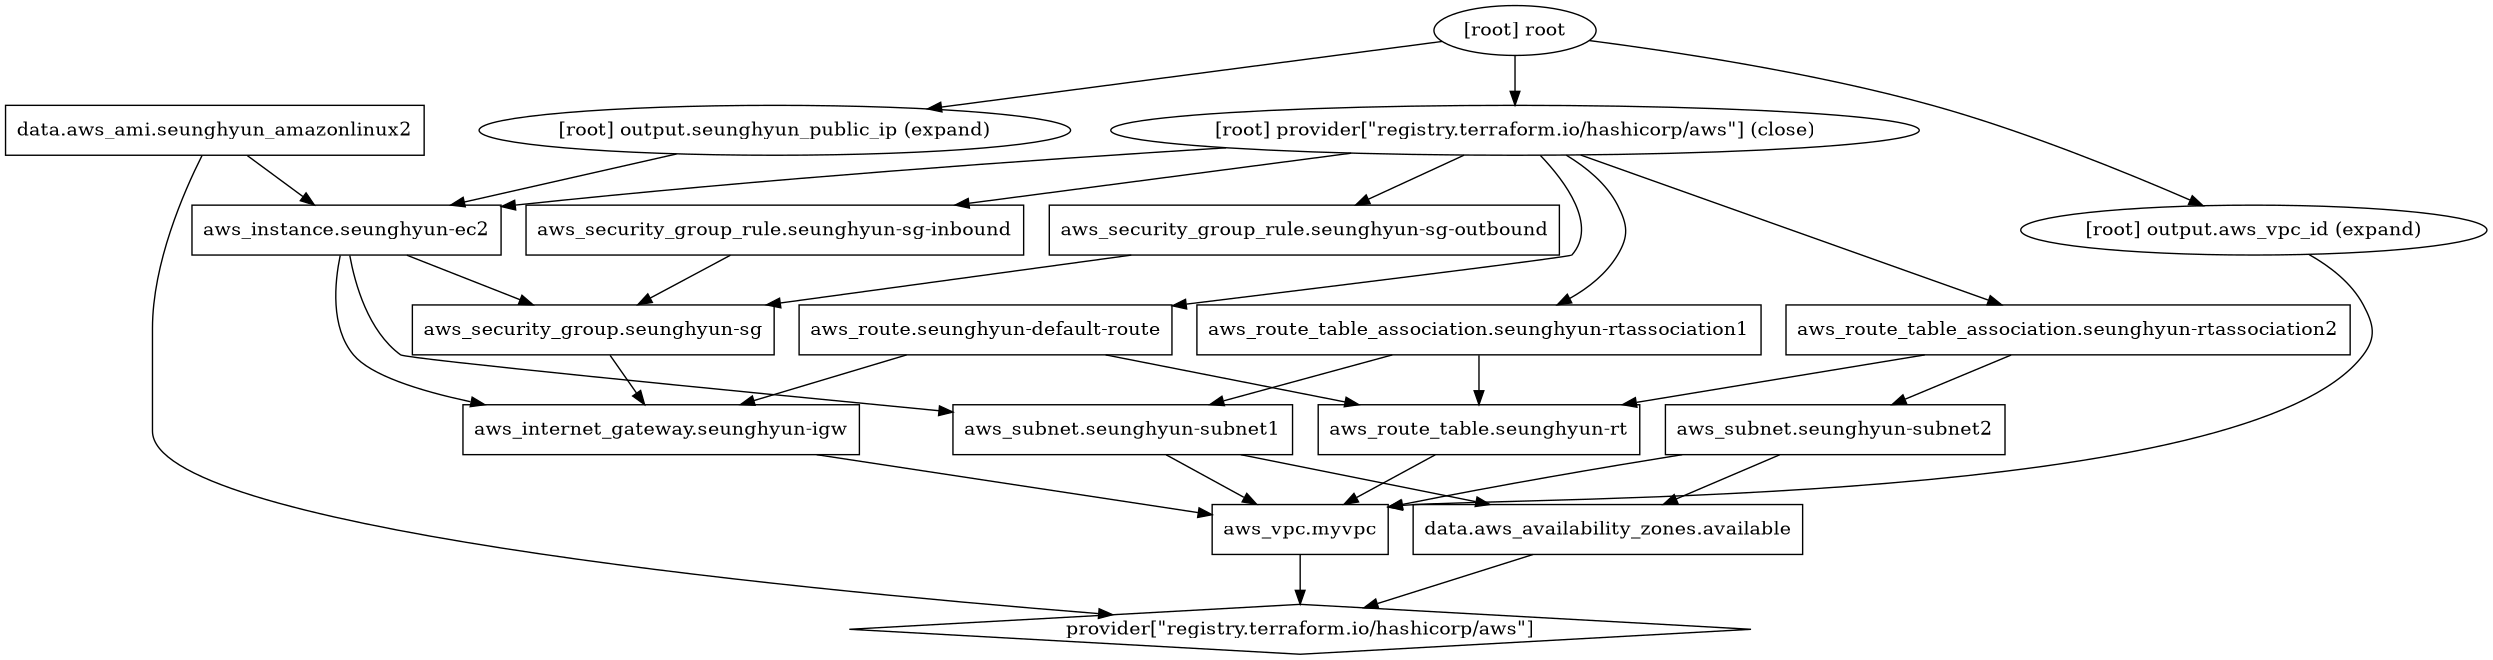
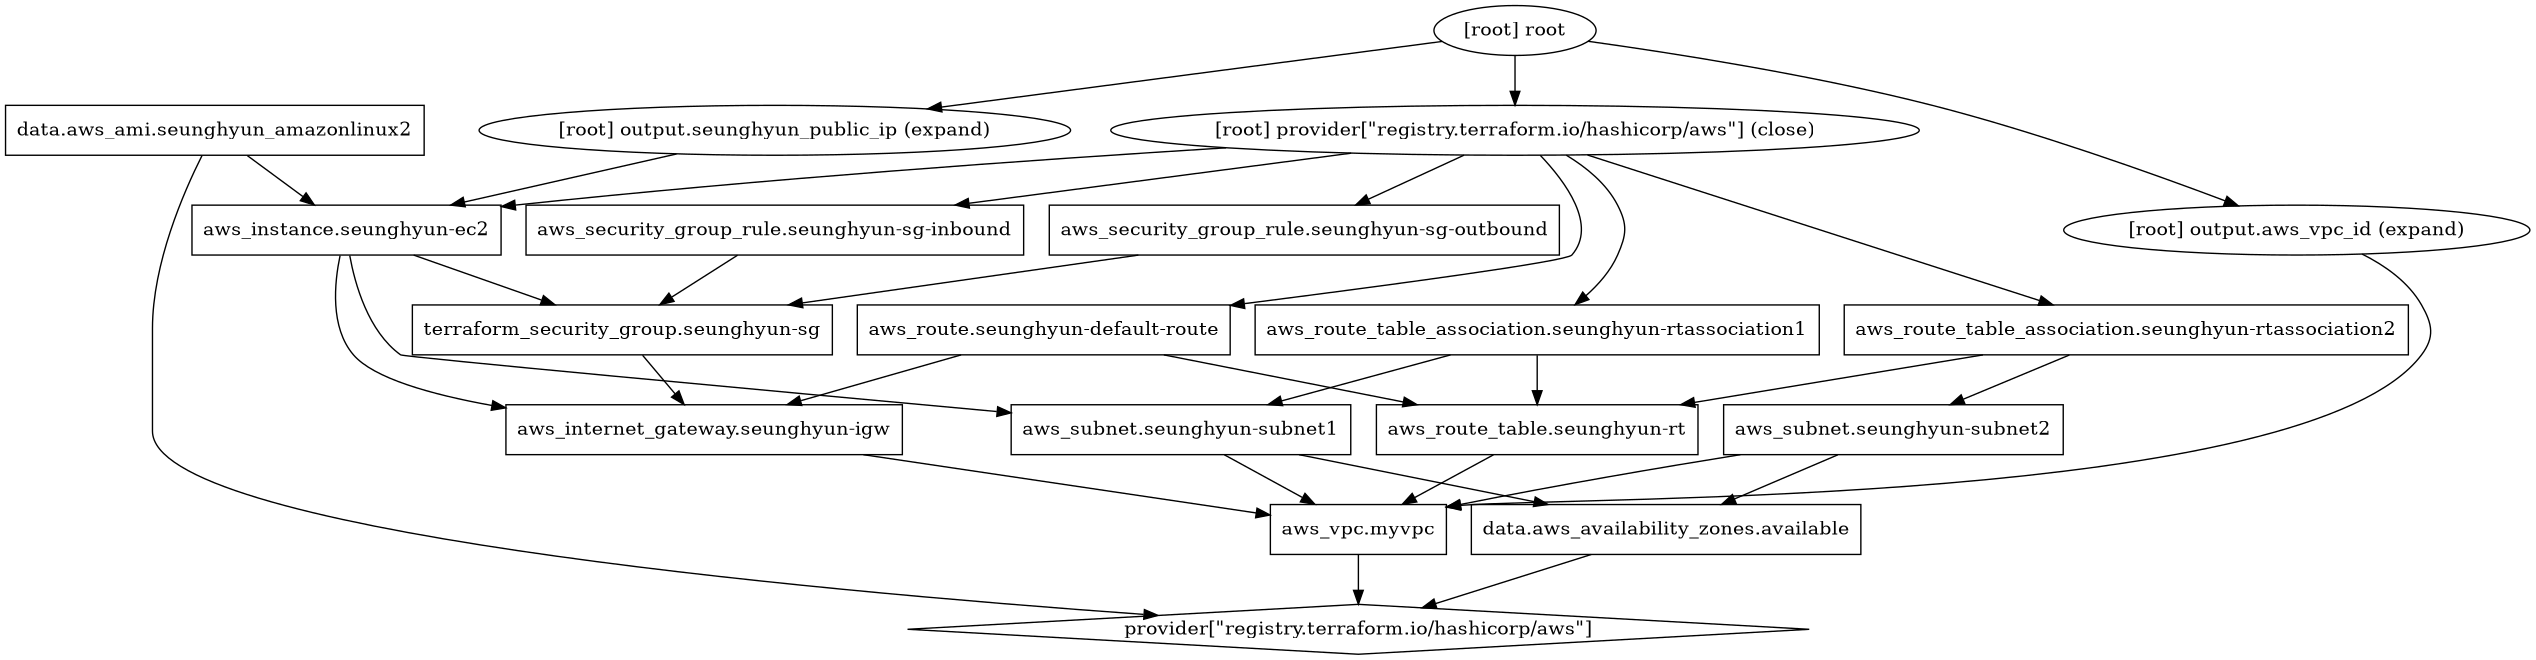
  digraph {
    compound=true
    newrank=true
    node [shape=box]
    n1 [label="aws_instance.seunghyun-ec2"]
    n2 [label="aws_internet_gateway.seunghyun-igw"]
-   n3 [label="aws_security_group.seunghyun-sg"]
+   n3 [label="terraform_security_group.seunghyun-sg"]
    n4 [label="aws_subnet.seunghyun-subnet1"]
    n5 [label="data.aws_ami.seunghyun_amazonlinux2"]
    n6 [label="aws_vpc.myvpc"]
    n7 [label="aws_route.seunghyun-default-route"]
    n8 [label="aws_route_table.seunghyun-rt"]
    n9 [label="aws_route_table_association.seunghyun-rtassociation1"]
    n10 [label="aws_route_table_association.seunghyun-rtassociation2"]
    n11 [label="aws_subnet.seunghyun-subnet2"]
    n12 [label="aws_security_group_rule.seunghyun-sg-inbound"]
    n13 [label="aws_security_group_rule.seunghyun-sg-outbound"]
    n14 [label="data.aws_availability_zones.available"]
    n15 [label="provider[\"registry.terraform.io/hashicorp/aws\"]" shape=diamond]
    "[root] output.aws_vpc_id (expand)" [shape=""]
    "[root] output.seunghyun_public_ip (expand)" [shape=""]
    "[root] provider[\"registry.terraform.io/hashicorp/aws\"] (close)" [shape=""]
    "[root] root" [shape=""]
    subgraph sub_1 {
      n1
      n2
      n3
      n4
      n5
      n6
      n7
      n8
      n9
      n10
      n11
      n12
      n13
      n14
      n15
      "[root] output.aws_vpc_id (expand)"
      "[root] output.seunghyun_public_ip (expand)"
      "[root] provider[\"registry.terraform.io/hashicorp/aws\"] (close)"
      "[root] root"
    }
    n1 -> n2
    n1 -> n3
    n1 -> n4
    n2 -> n6
    n3 -> n2
    n4 -> n6
    n4 -> n14
    n5 -> n1
    n5 -> n15
    n6 -> n15
    n7 -> n2
    n7 -> n8
    n8 -> n6
    n9 -> n4
    n9 -> n8
    n10 -> n8
    n10 -> n11
    n11 -> n6
    n11 -> n14
    n12 -> n3
    n13 -> n3
    n14 -> n15
    "[root] output.aws_vpc_id (expand)" -> n6
    "[root] output.seunghyun_public_ip (expand)" -> n1
    "[root] provider[\"registry.terraform.io/hashicorp/aws\"] (close)" -> n1
    "[root] provider[\"registry.terraform.io/hashicorp/aws\"] (close)" -> n7
    "[root] provider[\"registry.terraform.io/hashicorp/aws\"] (close)" -> n9
    "[root] provider[\"registry.terraform.io/hashicorp/aws\"] (close)" -> n10
    "[root] provider[\"registry.terraform.io/hashicorp/aws\"] (close)" -> n12
    "[root] provider[\"registry.terraform.io/hashicorp/aws\"] (close)" -> n13
    "[root] root" -> "[root] output.aws_vpc_id (expand)"
    "[root] root" -> "[root] output.seunghyun_public_ip (expand)"
    "[root] root" -> "[root] provider[\"registry.terraform.io/hashicorp/aws\"] (close)"
  }
